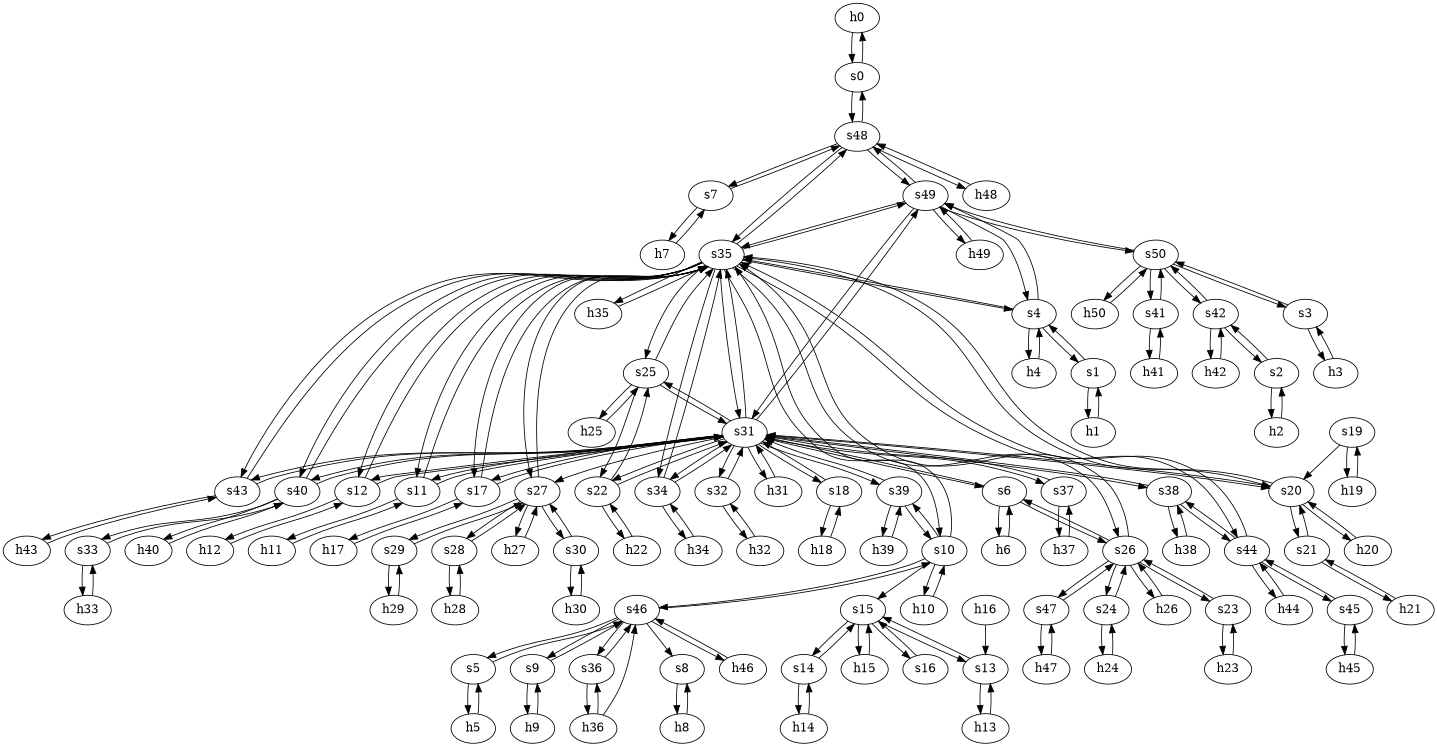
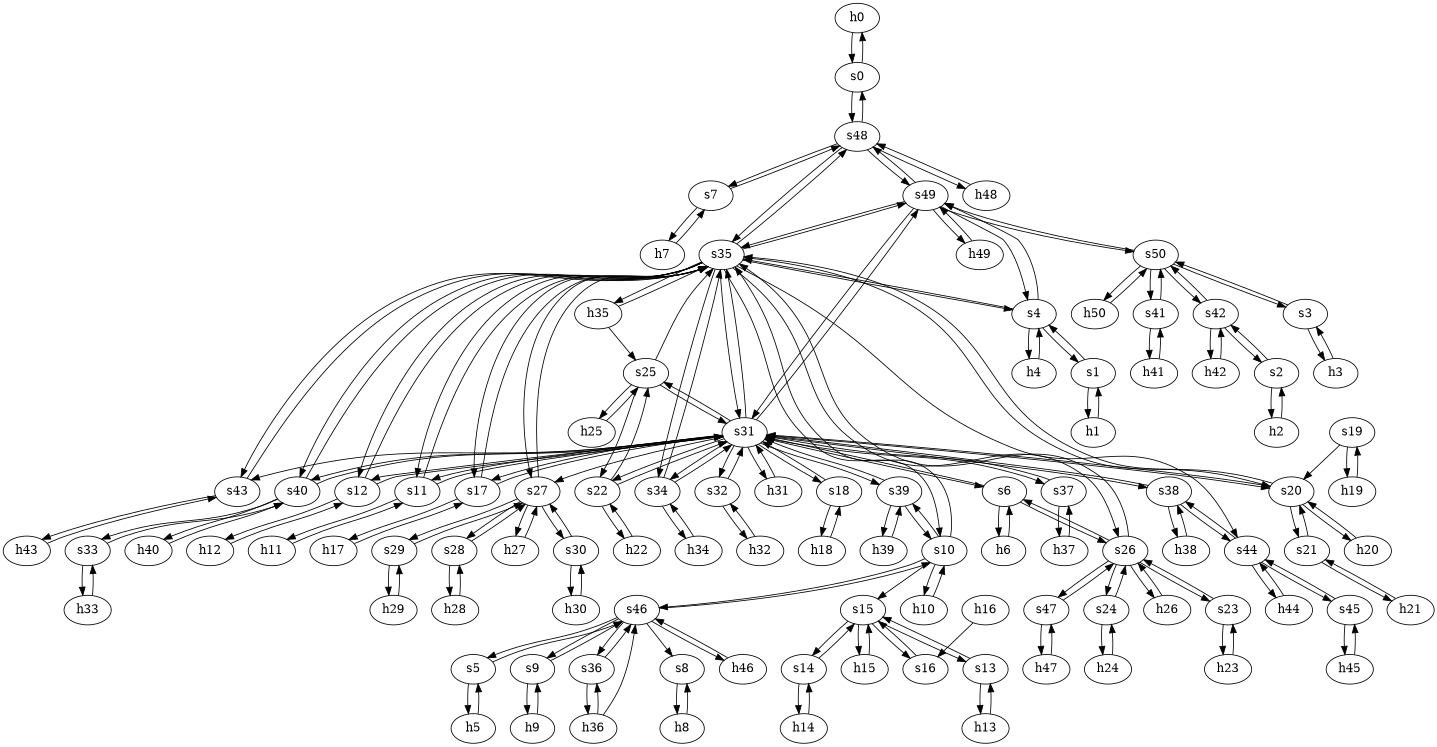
  strict digraph {
    node [type=host]
    edge [capacity="1Gbps" cost=1 dst_port=1 src_port=1]
    h0 [ip="111.0.0.0" mac="00:00:00:00:0:0"]
    s0 [type=switch]
    s48 [type=switch]
    s7 [type=switch]
    s49 [type=switch]
    s35 [type=switch]
    h48 [ip="111.0.48.48" mac="00:00:00:00:48:48"]
    h7 [ip="111.0.7.7" mac="00:00:00:00:7:7"]
    s31 [type=switch]
    s50 [type=switch]
    s4 [type=switch]
    h49 [ip="111.0.49.49" mac="00:00:00:00:49:49"]
    s20 [type=switch]
    s26 [type=switch]
    s10 [type=switch]
    s44 [type=switch]
    s43 [type=switch]
    s40 [type=switch]
    s12 [type=switch]
    s11 [type=switch]
    s17 [type=switch]
    s27 [type=switch]
    h35 [ip="111.0.35.35" mac="00:00:00:00:35:35"]
    s34 [type=switch]
    s25 [type=switch]
    h20 [ip="111.0.20.20" mac="00:00:00:00:20:20"]
    s21 [type=switch]
    s38 [type=switch]
    s39 [type=switch]
    s6 [type=switch]
    s18 [type=switch]
    s37 [type=switch]
    s22 [type=switch]
    s32 [type=switch]
    h31 [ip="111.0.31.31" mac="00:00:00:00:31:31"]
    s19 [type=switch]
    h19 [ip="111.0.19.19" mac="00:00:00:00:19:19"]
    h21 [ip="111.0.21.21" mac="00:00:00:00:21:21"]
    h47 [ip="111.0.47.47" mac="00:00:00:00:47:47"]
    s47 [type=switch]
    s24 [type=switch]
    s23 [type=switch]
    h26 [ip="111.0.26.26" mac="00:00:00:00:26:26"]
    h46 [ip="111.0.46.46" mac="00:00:00:00:46:46"]
    s46 [type=switch]
    s5 [type=switch]
    s9 [type=switch]
    s36 [type=switch]
    s8 [type=switch]
    h5 [ip="111.0.5.5" mac="00:00:00:00:5:5"]
    s15 [type=switch]
    h10 [ip="111.0.10.10" mac="00:00:00:00:10:10"]
    h9 [ip="111.0.9.9" mac="00:00:00:00:9:9"]
    h36 [ip="111.0.36.36" mac="00:00:00:00:36:36"]
    h8 [ip="111.0.8.8" mac="00:00:00:00:8:8"]
    h45 [ip="111.0.45.45" mac="00:00:00:00:45:45"]
    s45 [type=switch]
    h44 [ip="111.0.44.44" mac="00:00:00:00:44:44"]
    h38 [ip="111.0.38.38" mac="00:00:00:00:38:38"]
    h43 [ip="111.0.43.43" mac="00:00:00:00:43:43"]
    h41 [ip="111.0.41.41" mac="00:00:00:00:41:41"]
    s41 [type=switch]
    s3 [type=switch]
    h50 [ip="111.0.50.50" mac="00:00:00:00:50:50"]
    s42 [type=switch]
    h40 [ip="111.0.40.40" mac="00:00:00:00:40:40"]
    s33 [type=switch]
    h33 [ip="111.0.33.33" mac="00:00:00:00:33:33"]
    h4 [ip="111.0.4.4" mac="00:00:00:00:4:4"]
    s1 [type=switch]
    h1 [ip="111.0.1.1" mac="00:00:00:00:1:1"]
    h12 [ip="111.0.12.12" mac="00:00:00:00:12:12"]
    h11 [ip="111.0.11.11" mac="00:00:00:00:11:11"]
    h17 [ip="111.0.17.17" mac="00:00:00:00:17:17"]
    s30 [type=switch]
    s29 [type=switch]
    s28 [type=switch]
    h27 [ip="111.0.27.27" mac="00:00:00:00:27:27"]
    h34 [ip="111.0.34.34" mac="00:00:00:00:34:34"]
    h25 [ip="111.0.25.25" mac="00:00:00:00:25:25"]
    h3 [ip="111.0.3.3" mac="00:00:00:00:3:3"]
    h42 [ip="111.0.42.42" mac="00:00:00:00:42:42"]
    s2 [type=switch]
    h2 [ip="111.0.2.2" mac="00:00:00:00:2:2"]
    h24 [ip="111.0.24.24" mac="00:00:00:00:24:24"]
    s13 [type=switch]
    s16 [type=switch]
    s14 [type=switch]
    h15 [ip="111.0.15.15" mac="00:00:00:00:15:15"]
    h39 [ip="111.0.39.39" mac="00:00:00:00:39:39"]
    h6 [ip="111.0.6.6" mac="00:00:00:00:6:6"]
    h23 [ip="111.0.23.23" mac="00:00:00:00:23:23"]
    h18 [ip="111.0.18.18" mac="00:00:00:00:18:18"]
    h37 [ip="111.0.37.37" mac="00:00:00:00:37:37"]
    h22 [ip="111.0.22.22" mac="00:00:00:00:22:22"]
    h32 [ip="111.0.32.32" mac="00:00:00:00:32:32"]
    h13 [ip="111.0.13.13" mac="00:00:00:00:13:13"]
    h14 [ip="111.0.14.14" mac="00:00:00:00:14:14"]
    h16 [ip="111.0.16.16" mac="00:00:00:00:16:16"]
    h30 [ip="111.0.30.30" mac="00:00:00:00:30:30"]
    h29 [ip="111.0.29.29" mac="00:00:00:00:29:29"]
    h28 [ip="111.0.28.28" mac="00:00:00:00:28:28"]
    h0 -> s0
    s0 -> h0
    s0 -> s48 [dst_port=2 src_port=2]
    s48 -> s0 [dst_port=2 src_port=2]
    s48 -> s7 [dst_port=2 src_port=3]
    s48 -> s49 [dst_port=5 src_port=5]
    s48 -> s35 [dst_port=17 src_port=4]
    s48 -> h48
    s7 -> s48 [dst_port=3 src_port=2]
    s7 -> h7
    s49 -> s48 [dst_port=5 src_port=5]
    s49 -> s35 [dst_port=14 src_port=4]
    s49 -> s31 [dst_port=19 src_port=3]
    s49 -> s50 [dst_port=5 src_port=6]
    s49 -> s4 [dst_port=4 src_port=2]
    s49 -> h49
    s35 -> s48 [dst_port=4 src_port=17]
    s35 -> s49 [dst_port=4 src_port=14]
    s35 -> s31 [dst_port=18 src_port=11]
    s35 -> s4 [dst_port=3 src_port=2]
    s35 -> s20 [dst_port=3 src_port=7]
    s35 -> s26 [dst_port=5 src_port=9]
    s35 -> s10 [dst_port=3 src_port=3]
    s35 -> s44 [dst_port=2 src_port=16]
    s35 -> s43 [dst_port=3 src_port=13]
    s35 -> s40 [dst_port=4 src_port=15]
    s35 -> s12 [dst_port=2 src_port=5]
    s35 -> s11 [dst_port=2 src_port=4]
    s35 -> s17 [dst_port=2 src_port=6]
    s35 -> s27 [dst_port=2 src_port=10]
    s35 -> h35
    s35 -> s34 [dst_port=3 src_port=12]
-   s35 -> s25 [dst_port=3 src_port=8]
+   h35 -> s25 [dst_port=3 src_port=8]
    h48 -> s48
    h7 -> s7
    s31 -> s49 [dst_port=3 src_port=19]
    s31 -> s35 [dst_port=11 src_port=18]
    s31 -> s20 [dst_port=5 src_port=7]
    s31 -> s43 [dst_port=2 src_port=13]
    s31 -> s40 [dst_port=2 src_port=16]
    s31 -> s12 [dst_port=3 src_port=4]
    s31 -> s11 [dst_port=3 src_port=3]
    s31 -> s17 [dst_port=3 src_port=5]
    s31 -> s27 [dst_port=6 src_port=10]
    s31 -> s34 [dst_port=2 src_port=12]
    s31 -> s25 [dst_port=4 src_port=9]
    s31 -> s38 [dst_port=2 src_port=17]
    s31 -> s39 [dst_port=3 src_port=15]
    s31 -> s6 [dst_port=3 src_port=2]
    s31 -> s18 [dst_port=2 src_port=6]
    s31 -> s37 [dst_port=2 src_port=14]
    s31 -> s22 [dst_port=3 src_port=8]
    s31 -> s32 [dst_port=2 src_port=11]
    s31 -> h31
    s50 -> s49 [dst_port=6 src_port=5]
    s50 -> s41 [dst_port=2 src_port=3]
    s50 -> s3 [dst_port=2 src_port=2]
    s50 -> h50
    s50 -> s42 [dst_port=3 src_port=4]
    s4 -> s49 [dst_port=2 src_port=4]
    s4 -> s35 [dst_port=2 src_port=3]
    s4 -> h4
    s4 -> s1 [dst_port=2 src_port=2]
    h49 -> s49
    s20 -> s35 [dst_port=7 src_port=3]
    s20 -> s31 [dst_port=7 src_port=5]
    s20 -> h20
    s20 -> s21 [dst_port=2 src_port=4]
    s26 -> s35 [dst_port=9 src_port=5]
    s26 -> s6 [dst_port=2 src_port=2]
    s26 -> s47 [dst_port=2 src_port=6]
    s26 -> s24 [dst_port=2 src_port=4]
    s26 -> s23 [dst_port=2 src_port=3]
    s26 -> h26
    s10 -> s35 [dst_port=3 src_port=3]
    s10 -> s39 [dst_port=2 src_port=5]
    s10 -> s46 [dst_port=5 src_port=4]
    s10 -> s15 [dst_port=2 src_port=2]
    s10 -> h10
-   s44 -> s35 [dst_port=16 src_port=2]
    s44 -> s38 [dst_port=3 src_port=3]
    s44 -> s45 [dst_port=2 src_port=4]
    s44 -> h44
    s43 -> s35 [dst_port=13 src_port=3]
-   s43 -> s31 [dst_port=13 src_port=2]
    s43 -> h43
    s40 -> s35 [dst_port=15 src_port=4]
    s40 -> s31 [dst_port=16 src_port=2]
    s40 -> h40
    s40 -> s33 [dst_port=2 src_port=3]
    s12 -> s35 [dst_port=5 src_port=2]
    s12 -> s31 [dst_port=4 src_port=3]
    s12 -> h12
    s11 -> s35 [dst_port=4 src_port=2]
    s11 -> s31 [dst_port=3 src_port=3]
    s11 -> h11
    s17 -> s35 [dst_port=6 src_port=2]
    s17 -> s31 [dst_port=5 src_port=3]
    s17 -> h17
    s27 -> s35 [dst_port=10 src_port=2]
    s27 -> s30 [dst_port=2 src_port=5]
    s27 -> s29 [dst_port=2 src_port=4]
    s27 -> s28 [dst_port=2 src_port=3]
    s27 -> h27
    h35 -> s35
    s34 -> s35 [dst_port=12 src_port=3]
    s34 -> s31 [dst_port=12 src_port=2]
    s34 -> h34
    s25 -> s35 [dst_port=8 src_port=3]
    s25 -> s31 [dst_port=9 src_port=4]
    s25 -> s22 [dst_port=2 src_port=2]
    s25 -> h25
    h20 -> s20
    s21 -> s20 [dst_port=4 src_port=2]
    s21 -> h21
    s38 -> s31 [dst_port=17 src_port=2]
    s38 -> s44 [dst_port=3 src_port=3]
    s38 -> h38
    s39 -> s31 [dst_port=15 src_port=3]
    s39 -> s10 [dst_port=5 src_port=2]
    s39 -> h39
    s6 -> s31 [dst_port=2 src_port=3]
    s6 -> s26 [dst_port=2 src_port=2]
    s6 -> h6
    s18 -> s31 [dst_port=6 src_port=2]
    s18 -> h18
    s37 -> s31 [dst_port=14 src_port=2]
    s37 -> h37
    s22 -> s31 [dst_port=8 src_port=3]
    s22 -> s25 [dst_port=2 src_port=2]
    s22 -> h22
    s32 -> s31 [dst_port=11 src_port=2]
    s32 -> h32
    h31 -> s31
    s19 -> s20 [dst_port=2 src_port=2]
    s19 -> h19
    h19 -> s19
    h21 -> s21
    h47 -> s47
    s47 -> s26 [dst_port=6 src_port=2]
    s47 -> h47
    s24 -> s26 [dst_port=4 src_port=2]
    s24 -> h24
    s23 -> s26 [dst_port=3 src_port=2]
    s23 -> h23
    h26 -> s26
    h46 -> s46
    s46 -> s10 [dst_port=4 src_port=5]
    s46 -> h46
    s46 -> s5 [dst_port=2 src_port=2]
    s46 -> s9 [dst_port=2 src_port=4]
    s46 -> s36 [dst_port=2 src_port=6]
    s46 -> s8 [dst_port=2 src_port=3]
    s5 -> s46 [dst_port=2 src_port=2]
    s5 -> h5
    s9 -> s46 [dst_port=4 src_port=2]
    s9 -> h9
    s36 -> s46 [dst_port=6 src_port=2]
    s36 -> h36
    s8 -> h8
    h5 -> s5
    s15 -> s13 [dst_port=2 src_port=3]
    s15 -> s16 [dst_port=2 src_port=5]
    s15 -> s14 [dst_port=2 src_port=4]
    s15 -> h15
    h10 -> s10
    h9 -> s9
    h36 -> s46 [dst_port=3 src_port=2]
    h36 -> s36
    h8 -> s8
    h45 -> s45
    s45 -> s44 [dst_port=4 src_port=2]
    s45 -> h45
    h44 -> s44
    h38 -> s38
    h43 -> s43
    h41 -> s41
    s41 -> s50 [dst_port=3 src_port=2]
    s41 -> h41
    s3 -> s50 [dst_port=2 src_port=2]
    s3 -> h3
    h50 -> s50
    s42 -> s50 [dst_port=4 src_port=3]
    s42 -> h42
    s42 -> s2 [dst_port=2 src_port=2]
    h40 -> s40
    s33 -> s40 [dst_port=3 src_port=2]
    s33 -> h33
    h33 -> s33
    h4 -> s4
    s1 -> s4 [dst_port=2 src_port=2]
    s1 -> h1
    h1 -> s1
    h12 -> s12
    h11 -> s11
    h17 -> s17
    s30 -> s27 [dst_port=5 src_port=2]
    s30 -> h30
    s29 -> s27 [dst_port=4 src_port=2]
    s29 -> h29
    s28 -> s27 [dst_port=3 src_port=2]
    s28 -> h28
    h27 -> s27
    h34 -> s34
    h25 -> s25
    h3 -> s3
    h42 -> s42
    s2 -> s42 [dst_port=2 src_port=2]
    s2 -> h2
    h2 -> s2
    h24 -> s24
    s13 -> s15 [dst_port=3 src_port=2]
    s13 -> h13
    s16 -> s15 [dst_port=5 src_port=2]
    s14 -> s15 [dst_port=4 src_port=2]
    s14 -> h14
    h15 -> s15
    h39 -> s39
    h6 -> s6
    h23 -> s23
    h18 -> s18
    h37 -> s37
    h22 -> s22
    h32 -> s32
    h13 -> s13
    h14 -> s14
-   h16 -> s13
+   h16 -> s16
    h30 -> s30
    h29 -> s29
    h28 -> s28
  }
